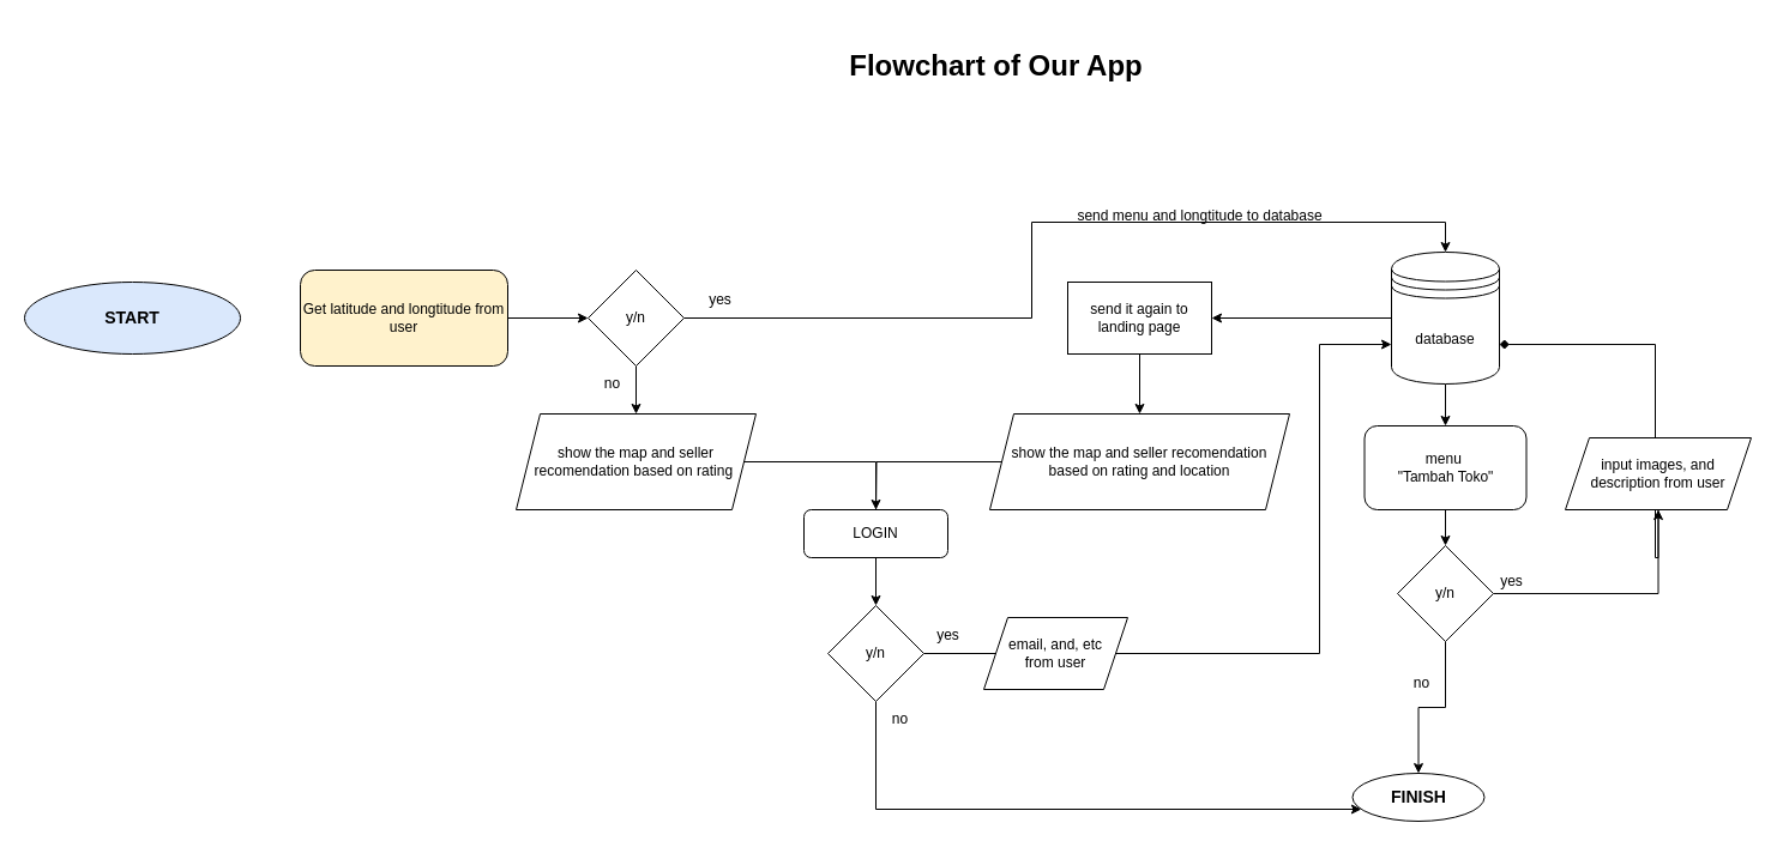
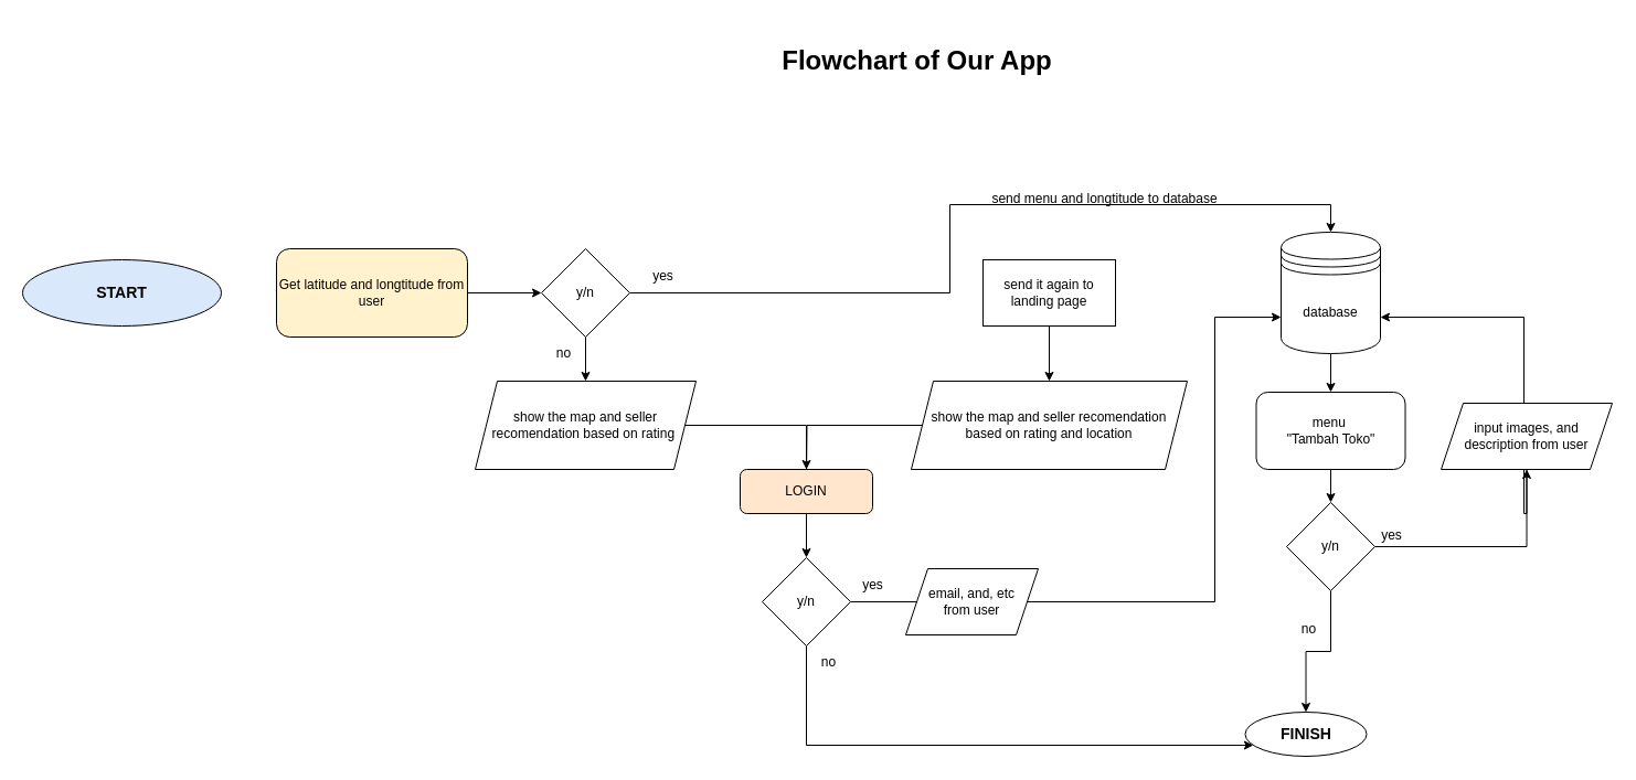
  <mxCell id="0" />
  <mxCell id="1" parent="0" />
  <mxCell id="2" value="&lt;h3&gt;START&lt;/h3&gt;" style="ellipse;whiteSpace=wrap;html=1;fillColor=#dae8fc;" vertex="1" parent="1"><mxGeometry x="20" y="235" width="180" height="60" as="geometry" /></mxCell>
  <mxCell id="3" value="&lt;h1&gt;Flowchart of Our App&lt;/h1&gt;" style="text;html=1;align=center;verticalAlign=middle;resizable=0;points=[];autosize=1;strokeColor=none;fillColor=none;" vertex="1" parent="1"><mxGeometry x="695" y="20" width="270" height="70" as="geometry" /></mxCell>
  <mxCell id="4" style="edgeStyle=orthogonalEdgeStyle;rounded=0;orthogonalLoop=1;jettySize=auto;html=1;exitX=1;exitY=0.5;exitDx=0;exitDy=0;entryX=0;entryY=0.5;entryDx=0;entryDy=0;" edge="1" parent="1" source="5" target="8"><mxGeometry relative="1" as="geometry" /></mxCell>
  <mxCell id="5" value="Get latitude and longtitude from user" style="rounded=1;whiteSpace=wrap;html=1;fillColor=#fff2cc;" vertex="1" parent="1"><mxGeometry x="250" y="225" width="173" height="80" as="geometry" /></mxCell>
  <mxCell id="6" style="edgeStyle=orthogonalEdgeStyle;rounded=0;orthogonalLoop=1;jettySize=auto;html=1;exitX=0.5;exitY=1;exitDx=0;exitDy=0;entryX=0.5;entryY=0;entryDx=0;entryDy=0;" edge="1" parent="1" source="8" target="14"><mxGeometry relative="1" as="geometry" /></mxCell>
  <mxCell id="7" style="edgeStyle=orthogonalEdgeStyle;rounded=0;orthogonalLoop=1;jettySize=auto;html=1;exitX=1;exitY=0.5;exitDx=0;exitDy=0;entryX=0.5;entryY=0;entryDx=0;entryDy=0;" edge="1" parent="1" source="8" target="26"><mxGeometry relative="1" as="geometry"><Array as="points"><mxPoint x="860" y="265" /><mxPoint x="860" y="185" /><mxPoint x="1205" y="185" /></Array></mxGeometry></mxCell>
  <mxCell id="8" value="y/n" style="rhombus;whiteSpace=wrap;html=1;" vertex="1" parent="1"><mxGeometry x="490" y="225" width="80" height="80" as="geometry" /></mxCell>
  <mxCell id="9" value="no" style="text;html=1;align=center;verticalAlign=middle;resizable=0;points=[];autosize=1;strokeColor=none;fillColor=none;" vertex="1" parent="1"><mxGeometry x="490" y="305" width="40" height="30" as="geometry" /></mxCell>
  <mxCell id="10" value="yes&lt;br&gt;" style="text;html=1;align=center;verticalAlign=middle;resizable=0;points=[];autosize=1;strokeColor=none;fillColor=none;" vertex="1" parent="1"><mxGeometry x="580" y="235" width="40" height="30" as="geometry" /></mxCell>
  <mxCell id="11" style="edgeStyle=orthogonalEdgeStyle;rounded=0;orthogonalLoop=1;jettySize=auto;html=1;exitX=0.5;exitY=1;exitDx=0;exitDy=0;entryX=0.5;entryY=0;entryDx=0;entryDy=0;" edge="1" parent="1" source="12" target="16"><mxGeometry relative="1" as="geometry" /></mxCell>
  <mxCell id="12" value="send it again to landing page" style="whiteSpace=wrap;html=1;rounded=0;" vertex="1" parent="1"><mxGeometry x="890" y="235" width="120" height="60" as="geometry" /></mxCell>
  <mxCell id="13" style="edgeStyle=orthogonalEdgeStyle;rounded=0;orthogonalLoop=1;jettySize=auto;html=1;exitX=1;exitY=0.5;exitDx=0;exitDy=0;entryX=0.5;entryY=0;entryDx=0;entryDy=0;" edge="1" parent="1" source="14" target="18"><mxGeometry relative="1" as="geometry" /></mxCell>
  <mxCell id="14" value="show the map and seller recomendation based on rating&amp;nbsp;" style="shape=parallelogram;perimeter=parallelogramPerimeter;whiteSpace=wrap;html=1;fixedSize=1;" vertex="1" parent="1"><mxGeometry x="430" y="345" width="200" height="80" as="geometry" /></mxCell>
  <mxCell id="15" style="edgeStyle=orthogonalEdgeStyle;rounded=0;orthogonalLoop=1;jettySize=auto;html=1;exitX=0;exitY=0.5;exitDx=0;exitDy=0;" edge="1" parent="1" source="16"><mxGeometry relative="1" as="geometry"><mxPoint x="730" y="435" as="targetPoint" /></mxGeometry></mxCell>
  <mxCell id="16" value="show the map and seller recomendation based on rating and location" style="shape=parallelogram;perimeter=parallelogramPerimeter;whiteSpace=wrap;html=1;fixedSize=1;" vertex="1" parent="1"><mxGeometry x="825" y="345" width="250" height="80" as="geometry" /></mxCell>
  <mxCell id="17" style="edgeStyle=orthogonalEdgeStyle;rounded=0;orthogonalLoop=1;jettySize=auto;html=1;exitX=0.5;exitY=1;exitDx=0;exitDy=0;entryX=0.5;entryY=0;entryDx=0;entryDy=0;" edge="1" parent="1" source="18" target="21"><mxGeometry relative="1" as="geometry" /></mxCell>
- <mxCell id="18" value="LOGIN" style="rounded=1;whiteSpace=wrap;html=1;" vertex="1" parent="1"><mxGeometry x="670" y="425" width="120" height="40" as="geometry" /></mxCell>
+ <mxCell id="18" value="LOGIN" style="rounded=1;whiteSpace=wrap;html=1;fillColor=#ffe6cc;" vertex="1" parent="1"><mxGeometry x="670" y="425" width="120" height="40" as="geometry" /></mxCell>
  <mxCell id="19" value="" style="edgeStyle=orthogonalEdgeStyle;rounded=0;orthogonalLoop=1;jettySize=auto;html=1;" edge="1" parent="1" source="21" target="22"><mxGeometry relative="1" as="geometry"><Array as="points"><mxPoint x="730" y="675" /></Array></mxGeometry></mxCell>
  <mxCell id="20" style="edgeStyle=orthogonalEdgeStyle;rounded=0;orthogonalLoop=1;jettySize=auto;html=1;exitX=1;exitY=0.5;exitDx=0;exitDy=0;entryX=0;entryY=0.7;entryDx=0;entryDy=0;" edge="1" parent="1" source="21" target="26"><mxGeometry relative="1" as="geometry"><Array as="points"><mxPoint x="1100" y="545" /><mxPoint x="1100" y="287" /></Array></mxGeometry></mxCell>
  <mxCell id="21" value="y/n" style="rhombus;whiteSpace=wrap;html=1;" vertex="1" parent="1"><mxGeometry x="690" y="505" width="80" height="80" as="geometry" /></mxCell>
  <mxCell id="22" value="&lt;h3&gt;FINISH&lt;/h3&gt;" style="ellipse;whiteSpace=wrap;html=1;" vertex="1" parent="1"><mxGeometry x="1127.5" y="645" width="110" height="40" as="geometry" /></mxCell>
  <mxCell id="23" value="no" style="text;html=1;align=center;verticalAlign=middle;resizable=0;points=[];autosize=1;strokeColor=none;fillColor=none;" vertex="1" parent="1"><mxGeometry x="730" y="585" width="40" height="30" as="geometry" /></mxCell>
- <mxCell id="24" style="edgeStyle=orthogonalEdgeStyle;rounded=0;orthogonalLoop=1;jettySize=auto;html=1;exitX=0;exitY=0.5;exitDx=0;exitDy=0;entryX=1;entryY=0.5;entryDx=0;entryDy=0;" edge="1" parent="1" source="26" target="12"><mxGeometry relative="1" as="geometry" /></mxCell>
  <mxCell id="25" style="edgeStyle=orthogonalEdgeStyle;rounded=0;orthogonalLoop=1;jettySize=auto;html=1;exitX=0.5;exitY=1;exitDx=0;exitDy=0;entryX=0.5;entryY=0;entryDx=0;entryDy=0;" edge="1" parent="1" source="26" target="31"><mxGeometry relative="1" as="geometry" /></mxCell>
  <mxCell id="26" value="database" style="shape=datastore;whiteSpace=wrap;html=1;" vertex="1" parent="1"><mxGeometry x="1160" y="210" width="90" height="110" as="geometry" /></mxCell>
  <mxCell id="27" value="&lt;span style=&quot;&quot;&gt;send menu and longtitude to database&lt;/span&gt;" style="text;html=1;align=center;verticalAlign=middle;resizable=0;points=[];autosize=1;strokeColor=none;fillColor=none;" vertex="1" parent="1"><mxGeometry x="880" y="165" width="240" height="30" as="geometry" /></mxCell>
  <mxCell id="28" value="email, and, etc&lt;br&gt;from user" style="shape=parallelogram;perimeter=parallelogramPerimeter;whiteSpace=wrap;html=1;fixedSize=1;" vertex="1" parent="1"><mxGeometry x="820" y="515" width="120" height="60" as="geometry" /></mxCell>
  <mxCell id="29" value="yes" style="text;html=1;align=center;verticalAlign=middle;resizable=0;points=[];autosize=1;strokeColor=none;fillColor=none;" vertex="1" parent="1"><mxGeometry x="770" y="515" width="40" height="30" as="geometry" /></mxCell>
  <mxCell id="30" style="edgeStyle=orthogonalEdgeStyle;rounded=0;orthogonalLoop=1;jettySize=auto;html=1;exitX=0.5;exitY=1;exitDx=0;exitDy=0;entryX=0.5;entryY=0;entryDx=0;entryDy=0;" edge="1" parent="1" source="31" target="34"><mxGeometry relative="1" as="geometry" /></mxCell>
  <mxCell id="31" value="menu&amp;nbsp;&lt;br&gt;&quot;Tambah Toko&quot;" style="rounded=1;whiteSpace=wrap;html=1;" vertex="1" parent="1"><mxGeometry x="1137.5" y="355" width="135" height="70" as="geometry" /></mxCell>
  <mxCell id="32" style="edgeStyle=orthogonalEdgeStyle;rounded=0;orthogonalLoop=1;jettySize=auto;html=1;exitX=0.5;exitY=1;exitDx=0;exitDy=0;entryX=0.5;entryY=0;entryDx=0;entryDy=0;" edge="1" parent="1" source="34" target="22"><mxGeometry relative="1" as="geometry" /></mxCell>
  <mxCell id="33" value="" style="edgeStyle=orthogonalEdgeStyle;rounded=0;orthogonalLoop=1;jettySize=auto;html=1;" edge="1" parent="1" source="34" target="37"><mxGeometry relative="1" as="geometry" /></mxCell>
  <mxCell id="34" value="y/n" style="rhombus;whiteSpace=wrap;html=1;" vertex="1" parent="1"><mxGeometry x="1165" y="455" width="80" height="80" as="geometry" /></mxCell>
  <mxCell id="35" value="no" style="text;html=1;align=center;verticalAlign=middle;resizable=0;points=[];autosize=1;strokeColor=none;fillColor=none;" vertex="1" parent="1"><mxGeometry x="1165" y="555" width="40" height="30" as="geometry" /></mxCell>
- <mxCell id="36" style="edgeStyle=orthogonalEdgeStyle;rounded=0;orthogonalLoop=1;jettySize=auto;html=1;exitX=0.5;exitY=0;exitDx=0;exitDy=0;entryX=1;entryY=0.7;entryDx=0;entryDy=0;endArrow=diamond;" edge="1" parent="1" source="37" target="26"><mxGeometry relative="1" as="geometry"><Array as="points"><mxPoint x="1380" y="465" /><mxPoint x="1380" y="287" /></Array></mxGeometry></mxCell>
+ <mxCell id="36" style="edgeStyle=orthogonalEdgeStyle;rounded=0;orthogonalLoop=1;jettySize=auto;html=1;exitX=0.5;exitY=0;exitDx=0;exitDy=0;entryX=1;entryY=0.7;entryDx=0;entryDy=0;" edge="1" parent="1" source="37" target="26"><mxGeometry relative="1" as="geometry"><Array as="points"><mxPoint x="1380" y="465" /><mxPoint x="1380" y="287" /></Array></mxGeometry></mxCell>
  <mxCell id="37" value="input images, and description from user" style="shape=parallelogram;perimeter=parallelogramPerimeter;whiteSpace=wrap;html=1;fixedSize=1;" vertex="1" parent="1"><mxGeometry x="1305" y="365" width="155" height="60" as="geometry" /></mxCell>
  <mxCell id="38" value="yes" style="text;html=1;align=center;verticalAlign=middle;resizable=0;points=[];autosize=1;strokeColor=none;fillColor=none;" vertex="1" parent="1"><mxGeometry x="1240" y="470" width="40" height="30" as="geometry" /></mxCell>
